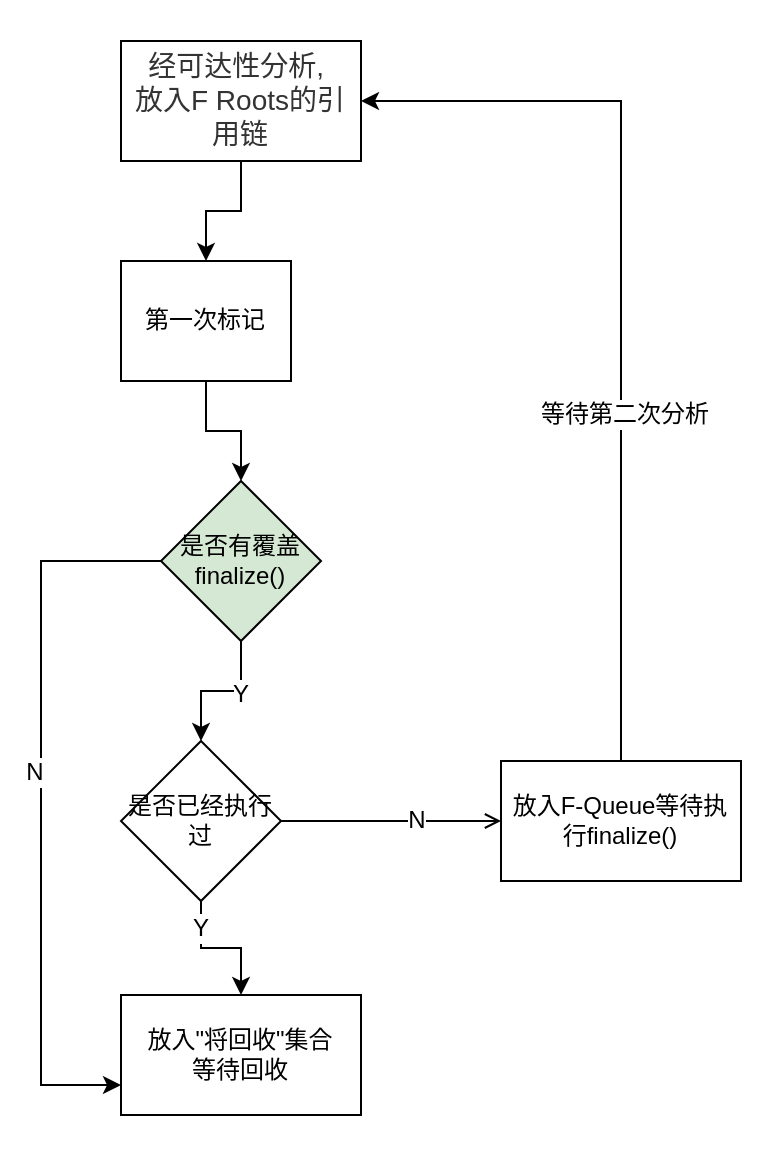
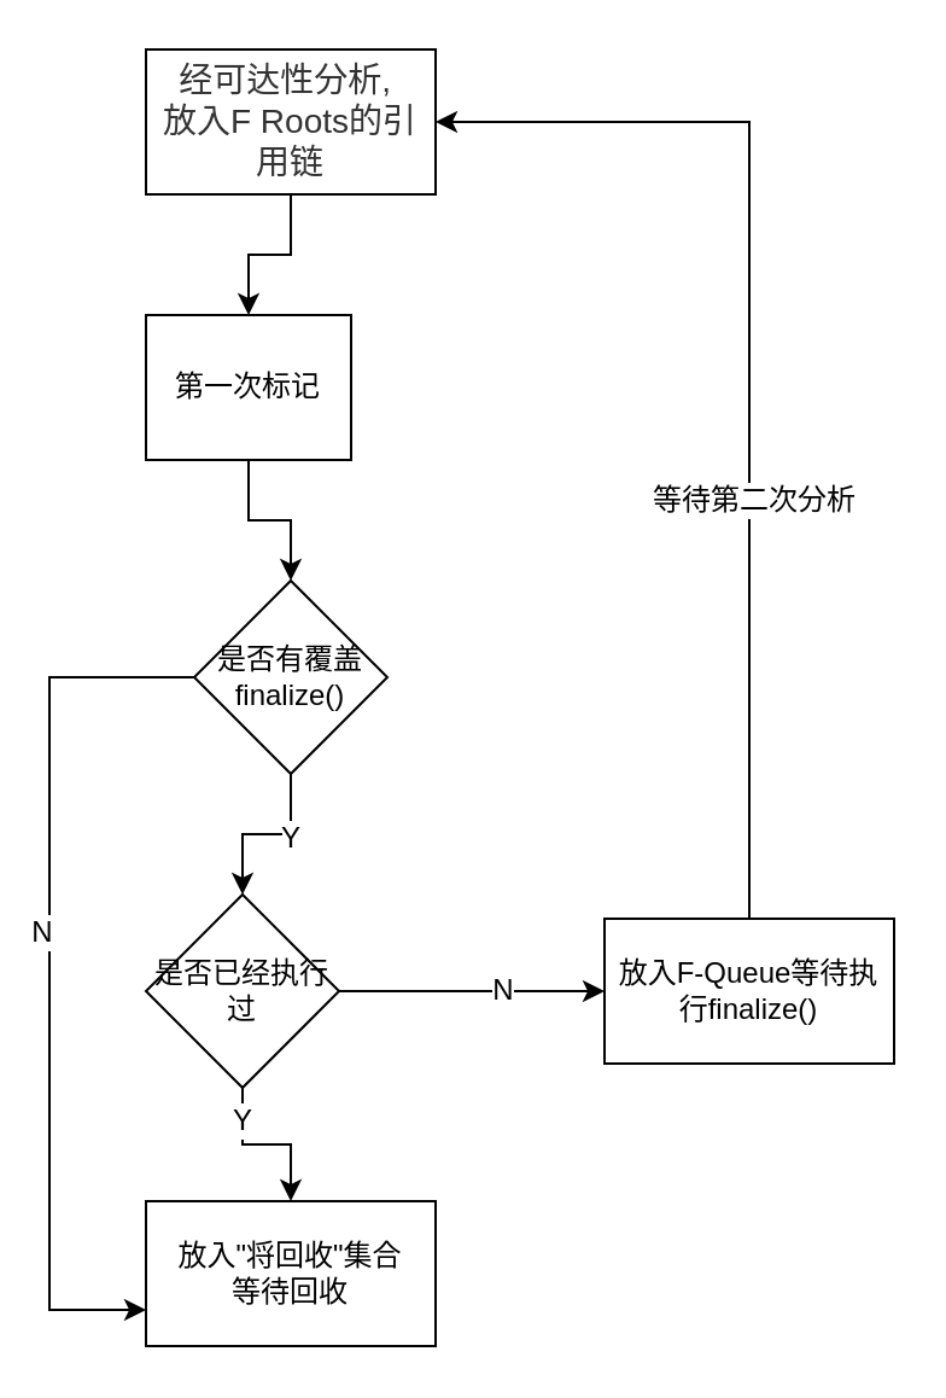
  <mxCell id="0" />
  <mxCell id="1" parent="0" />
  <mxCell id="2" style="edgeStyle=orthogonalEdgeStyle;rounded=0;orthogonalLoop=1;jettySize=auto;html=1;entryX=0.5;entryY=0;entryDx=0;entryDy=0;" edge="1" parent="1" source="3" target="5"><mxGeometry relative="1" as="geometry" /></mxCell>
  <mxCell id="3" value="&lt;span style=&quot;color: rgb(51 , 51 , 51) ; font-family: , &amp;#34;stheiti&amp;#34; , &amp;#34;hei&amp;#34; , &amp;#34;heiti sc&amp;#34; , &amp;#34;microsoft yahei&amp;#34; , &amp;#34;arial&amp;#34; , sans-serif ; font-size: 14px ; white-space: normal ; background-color: rgb(255 , 255 , 255)&quot;&gt;经可达性分析,&amp;nbsp;&lt;/span&gt;&lt;br style=&quot;box-sizing: border-box ; color: rgb(51 , 51 , 51) ; font-family: , &amp;#34;stheiti&amp;#34; , &amp;#34;hei&amp;#34; , &amp;#34;heiti sc&amp;#34; , &amp;#34;microsoft yahei&amp;#34; , &amp;#34;arial&amp;#34; , sans-serif ; font-size: 14px ; white-space: normal&quot;&gt;&lt;span style=&quot;color: rgb(51 , 51 , 51) ; font-family: , &amp;#34;stheiti&amp;#34; , &amp;#34;hei&amp;#34; , &amp;#34;heiti sc&amp;#34; , &amp;#34;microsoft yahei&amp;#34; , &amp;#34;arial&amp;#34; , sans-serif ; font-size: 14px ; white-space: normal ; background-color: rgb(255 , 255 , 255)&quot;&gt;放入F Roots的引用链&lt;/span&gt;" style="rounded=0;whiteSpace=wrap;html=1;" vertex="1" parent="1"><mxGeometry x="60" y="20" width="120" height="60" as="geometry" /></mxCell>
  <mxCell id="4" style="edgeStyle=orthogonalEdgeStyle;rounded=0;orthogonalLoop=1;jettySize=auto;html=1;entryX=0.5;entryY=0;entryDx=0;entryDy=0;" edge="1" parent="1" source="5" target="10"><mxGeometry relative="1" as="geometry" /></mxCell>
  <mxCell id="5" value="第一次标记" style="rounded=0;whiteSpace=wrap;html=1;" vertex="1" parent="1"><mxGeometry x="60" y="130" width="85" height="60" as="geometry" /></mxCell>
  <mxCell id="6" value="" style="edgeStyle=orthogonalEdgeStyle;rounded=0;orthogonalLoop=1;jettySize=auto;html=1;" edge="1" parent="1" source="10" target="15"><mxGeometry relative="1" as="geometry" /></mxCell>
  <mxCell id="7" value="Y" style="text;html=1;resizable=0;points=[];align=center;verticalAlign=middle;labelBackgroundColor=#ffffff;" vertex="1" connectable="0" parent="6"><mxGeometry x="-0.25" y="1" relative="1" as="geometry"><mxPoint as="offset" /></mxGeometry></mxCell>
  <mxCell id="8" style="edgeStyle=orthogonalEdgeStyle;rounded=0;orthogonalLoop=1;jettySize=auto;html=1;entryX=0;entryY=0.75;entryDx=0;entryDy=0;exitX=0;exitY=0.5;exitDx=0;exitDy=0;" edge="1" parent="1" source="10" target="19"><mxGeometry relative="1" as="geometry"><Array as="points"><mxPoint x="20" y="280" /><mxPoint x="20" y="542" /></Array></mxGeometry></mxCell>
  <mxCell id="9" value="N" style="text;html=1;resizable=0;points=[];align=center;verticalAlign=middle;labelBackgroundColor=#ffffff;" vertex="1" connectable="0" parent="8"><mxGeometry x="-0.087" y="-4" relative="1" as="geometry"><mxPoint as="offset" /></mxGeometry></mxCell>
- <mxCell id="10" value="是否有覆盖finalize()" style="rhombus;whiteSpace=wrap;html=1;fillColor=#d5e8d4;" vertex="1" parent="1"><mxGeometry x="80" y="240" width="80" height="80" as="geometry" /></mxCell>
- <mxCell id="11" style="edgeStyle=orthogonalEdgeStyle;rounded=0;orthogonalLoop=1;jettySize=auto;html=1;entryX=0;entryY=0.5;entryDx=0;entryDy=0;endArrow=open;" edge="1" parent="1" source="15" target="18"><mxGeometry relative="1" as="geometry" /></mxCell>
+ <mxCell id="10" value="是否有覆盖finalize()" style="rhombus;whiteSpace=wrap;html=1;" vertex="1" parent="1"><mxGeometry x="80" y="240" width="80" height="80" as="geometry" /></mxCell>
+ <mxCell id="11" style="edgeStyle=orthogonalEdgeStyle;rounded=0;orthogonalLoop=1;jettySize=auto;html=1;entryX=0;entryY=0.5;entryDx=0;entryDy=0;" edge="1" parent="1" source="15" target="18"><mxGeometry relative="1" as="geometry" /></mxCell>
  <mxCell id="12" value="N" style="text;html=1;resizable=0;points=[];align=center;verticalAlign=middle;labelBackgroundColor=#ffffff;" vertex="1" connectable="0" parent="11"><mxGeometry x="0.21" y="1" relative="1" as="geometry"><mxPoint as="offset" /></mxGeometry></mxCell>
  <mxCell id="13" style="edgeStyle=orthogonalEdgeStyle;rounded=0;orthogonalLoop=1;jettySize=auto;html=1;entryX=0.5;entryY=0;entryDx=0;entryDy=0;" edge="1" parent="1" source="15" target="19"><mxGeometry relative="1" as="geometry" /></mxCell>
  <mxCell id="14" value="Y" style="text;html=1;resizable=0;points=[];align=center;verticalAlign=middle;labelBackgroundColor=#ffffff;" vertex="1" connectable="0" parent="13"><mxGeometry x="-0.607" y="-1" relative="1" as="geometry"><mxPoint as="offset" /></mxGeometry></mxCell>
  <mxCell id="15" value="是否已经执行过" style="rhombus;whiteSpace=wrap;html=1;" vertex="1" parent="1"><mxGeometry x="60" y="370" width="80" height="80" as="geometry" /></mxCell>
  <mxCell id="16" style="edgeStyle=orthogonalEdgeStyle;rounded=0;orthogonalLoop=1;jettySize=auto;html=1;entryX=1;entryY=0.5;entryDx=0;entryDy=0;exitX=0.5;exitY=0;exitDx=0;exitDy=0;" edge="1" parent="1" source="18" target="3"><mxGeometry relative="1" as="geometry" /></mxCell>
  <mxCell id="17" value="等待第二次分析" style="text;html=1;resizable=0;points=[];align=center;verticalAlign=middle;labelBackgroundColor=#ffffff;" vertex="1" connectable="0" parent="16"><mxGeometry x="-0.243" y="-1" relative="1" as="geometry"><mxPoint as="offset" /></mxGeometry></mxCell>
  <mxCell id="18" value="放入F-Queue等待执行finalize()" style="rounded=0;whiteSpace=wrap;html=1;" vertex="1" parent="1"><mxGeometry x="250" y="380" width="120" height="60" as="geometry" /></mxCell>
  <mxCell id="19" value="放入&quot;将回收&quot;集合&lt;br&gt;等待回收" style="rounded=0;whiteSpace=wrap;html=1;" vertex="1" parent="1"><mxGeometry x="60" y="497" width="120" height="60" as="geometry" /></mxCell>
